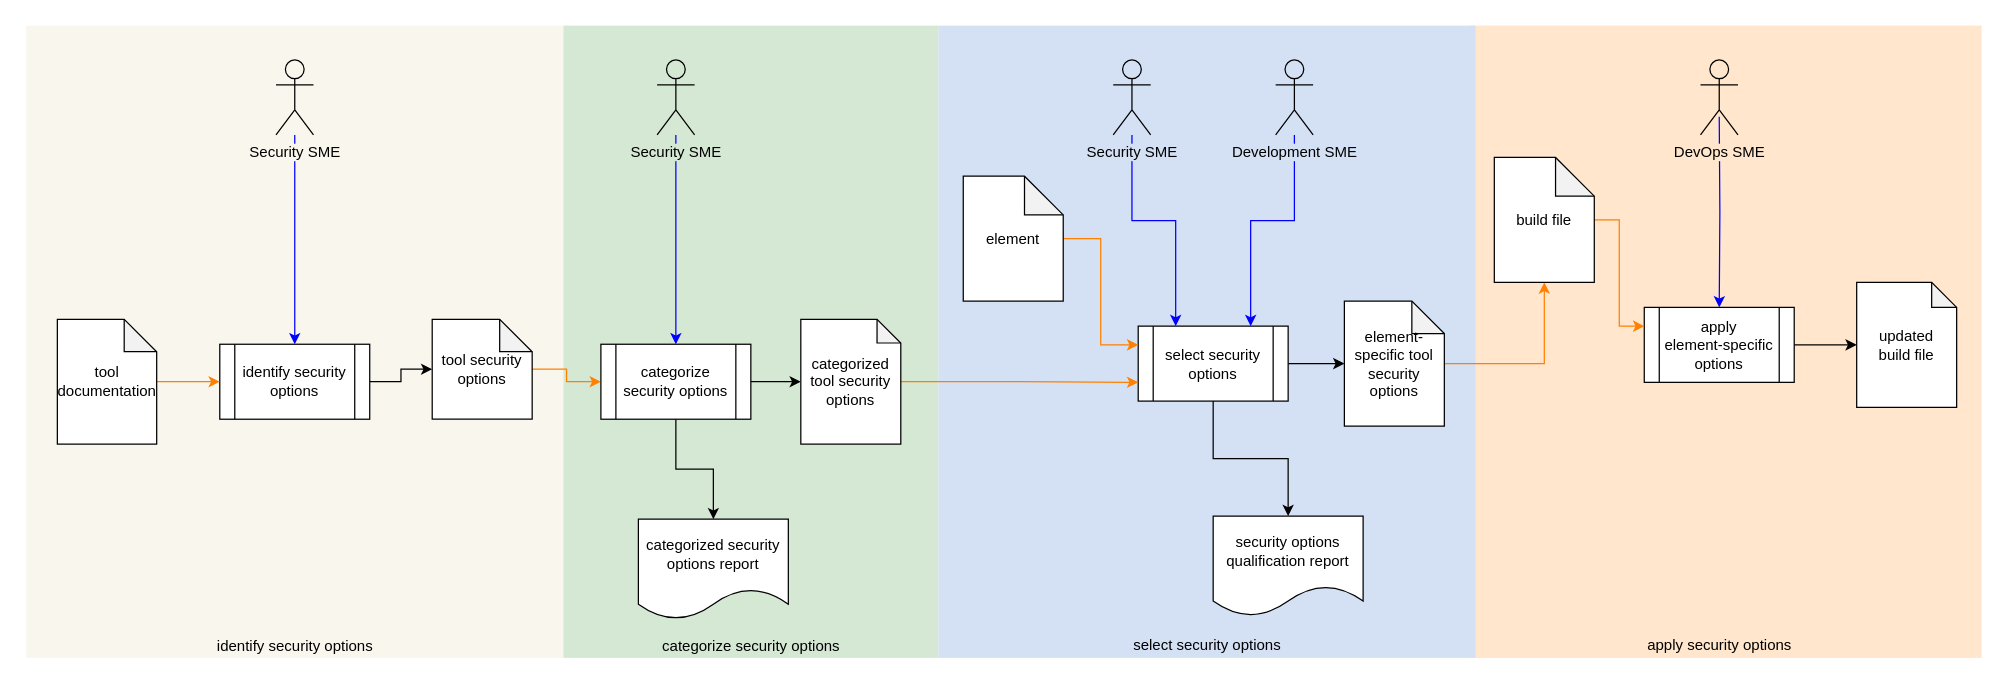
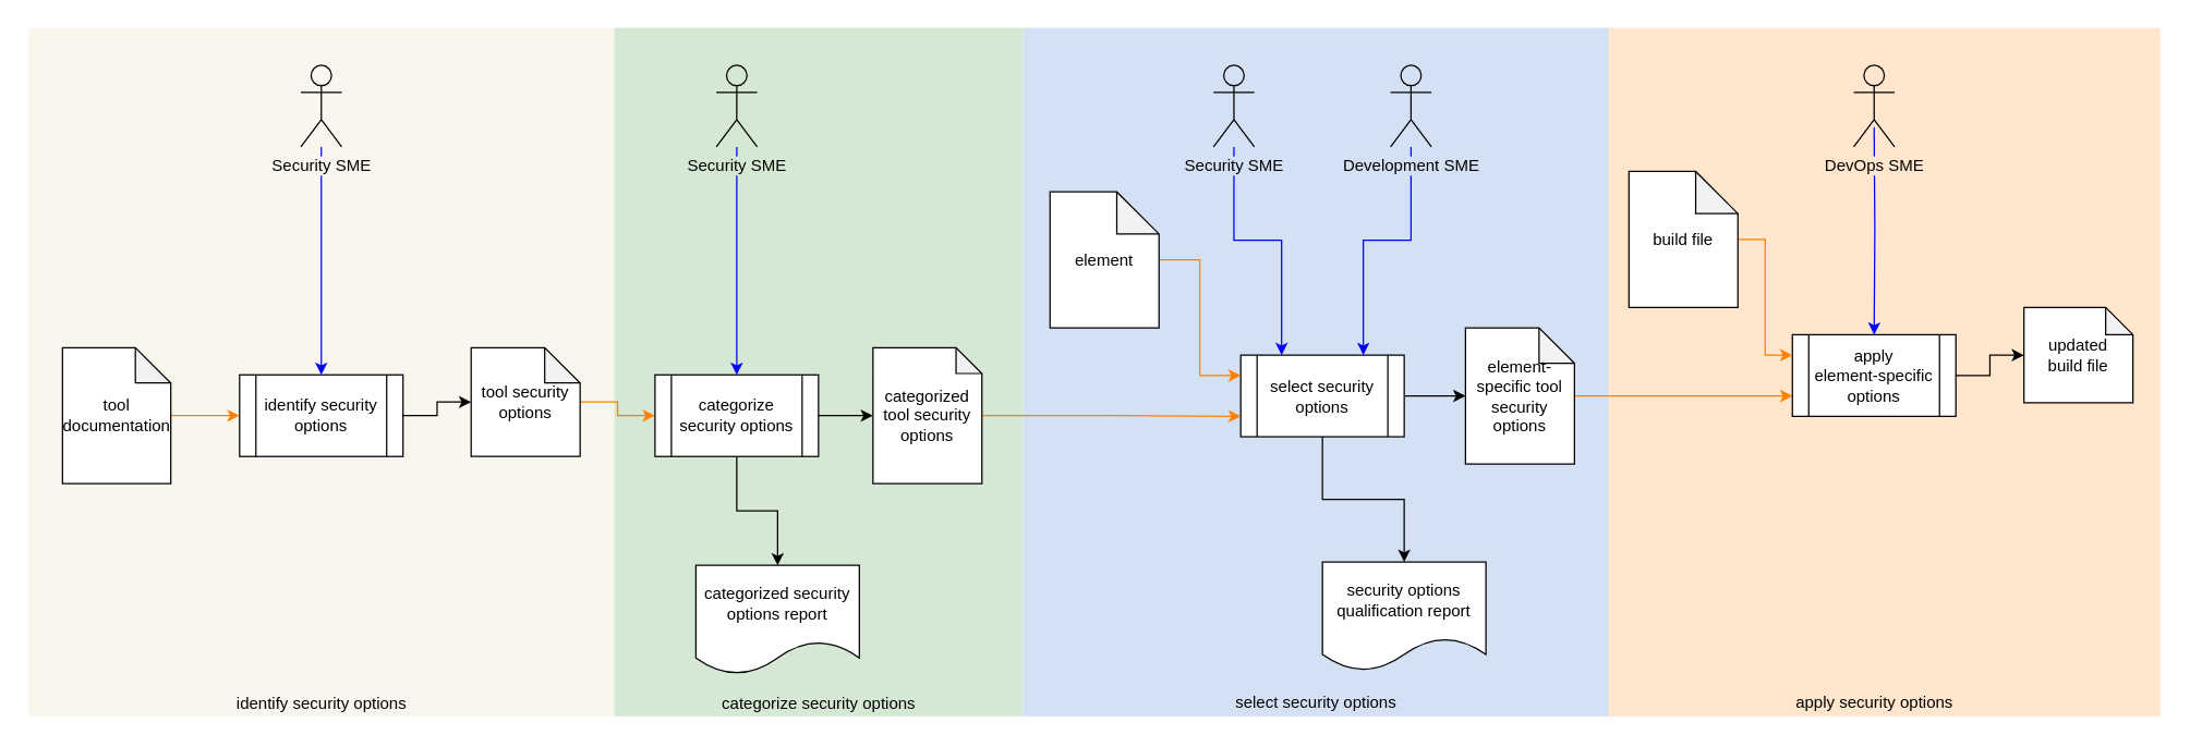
  <mxCell id="0" />
  <mxCell id="1" parent="0" />
  <mxCell id="2" value="" style="rounded=0;whiteSpace=wrap;html=1;strokeColor=none;fillColor=#FFE6CC;" parent="1" vertex="1"><mxGeometry x="1175" y="20" width="410" height="506" as="geometry" /></mxCell>
  <mxCell id="3" value="" style="rounded=0;whiteSpace=wrap;html=1;strokeColor=none;fillColor=#F9F7ED;" parent="1" vertex="1"><mxGeometry x="20" y="20" width="430" height="506" as="geometry" /></mxCell>
  <mxCell id="4" value="" style="rounded=0;whiteSpace=wrap;html=1;strokeColor=none;fillColor=#D4E1F5;" parent="1" vertex="1"><mxGeometry x="750" y="20" width="430" height="506" as="geometry" /></mxCell>
  <mxCell id="5" value="" style="rounded=0;whiteSpace=wrap;html=1;fillColor=#D5E8D4;strokeColor=none;" parent="1" vertex="1"><mxGeometry x="450" y="20" width="300" height="506" as="geometry" /></mxCell>
  <mxCell id="6" style="edgeStyle=orthogonalEdgeStyle;rounded=0;orthogonalLoop=1;jettySize=auto;html=1;entryX=0;entryY=0.5;entryDx=0;entryDy=0;strokeColor=#FF8000;" parent="1" source="32" target="9" edge="1"><mxGeometry relative="1" as="geometry" /></mxCell>
  <mxCell id="7" style="edgeStyle=orthogonalEdgeStyle;rounded=0;orthogonalLoop=1;jettySize=auto;html=1;exitX=1;exitY=0.5;exitDx=0;exitDy=0;entryX=0;entryY=0.5;entryDx=0;entryDy=0;entryPerimeter=0;" parent="1" source="9" target="19" edge="1"><mxGeometry relative="1" as="geometry" /></mxCell>
  <mxCell id="8" style="edgeStyle=orthogonalEdgeStyle;rounded=0;orthogonalLoop=1;jettySize=auto;html=1;exitX=0.5;exitY=1;exitDx=0;exitDy=0;" parent="1" source="9" target="20" edge="1"><mxGeometry relative="1" as="geometry" /></mxCell>
  <mxCell id="9" value="categorize security options" style="shape=process;whiteSpace=wrap;html=1;backgroundOutline=1;" parent="1" vertex="1"><mxGeometry x="480" y="275" width="120" height="60" as="geometry" /></mxCell>
  <mxCell id="10" style="edgeStyle=orthogonalEdgeStyle;rounded=0;orthogonalLoop=1;jettySize=auto;html=1;exitX=1;exitY=0.5;exitDx=0;exitDy=0;entryX=0;entryY=0.5;entryDx=0;entryDy=0;entryPerimeter=0;" parent="1" source="12" target="16" edge="1"><mxGeometry relative="1" as="geometry" /></mxCell>
  <mxCell id="11" style="edgeStyle=orthogonalEdgeStyle;rounded=0;orthogonalLoop=1;jettySize=auto;html=1;exitX=0.5;exitY=1;exitDx=0;exitDy=0;entryX=0.5;entryY=0;entryDx=0;entryDy=0;" parent="1" source="12" target="26" edge="1"><mxGeometry relative="1" as="geometry" /></mxCell>
  <mxCell id="12" value="select security options" style="shape=process;whiteSpace=wrap;html=1;backgroundOutline=1;" parent="1" vertex="1"><mxGeometry x="910" y="260.5" width="120" height="60" as="geometry" /></mxCell>
  <mxCell id="13" value="categorize security options" style="text;html=1;align=center;verticalAlign=middle;resizable=0;points=[];autosize=1;" parent="1" vertex="1"><mxGeometry x="520" y="507" width="160" height="20" as="geometry" /></mxCell>
  <mxCell id="14" value="select security options" style="text;html=1;align=center;verticalAlign=middle;resizable=0;points=[];autosize=1;" parent="1" vertex="1"><mxGeometry x="900" y="506" width="130" height="20" as="geometry" /></mxCell>
- <mxCell id="15" style="edgeStyle=orthogonalEdgeStyle;rounded=0;orthogonalLoop=1;jettySize=auto;html=1;strokeColor=#FF8000;" edge="1" parent="1" source="16" target="34"><mxGeometry relative="1" as="geometry" /></mxCell>
+ <mxCell id="15" style="edgeStyle=orthogonalEdgeStyle;rounded=0;orthogonalLoop=1;jettySize=auto;html=1;entryX=0;entryY=0.75;entryDx=0;entryDy=0;strokeColor=#FF8000;" edge="1" parent="1" source="16" target="21"><mxGeometry relative="1" as="geometry" /></mxCell>
  <mxCell id="16" value="element-specific tool security options" style="shape=note;whiteSpace=wrap;html=1;backgroundOutline=1;darkOpacity=0.05;size=26;" parent="1" vertex="1"><mxGeometry x="1075" y="240.5" width="80" height="100" as="geometry" /></mxCell>
  <mxCell id="17" style="edgeStyle=orthogonalEdgeStyle;rounded=0;orthogonalLoop=1;jettySize=auto;html=1;entryX=0.25;entryY=0;entryDx=0;entryDy=0;strokeColor=#0000FF;" parent="1" source="41" target="12" edge="1"><mxGeometry relative="1" as="geometry"><mxPoint x="905" y="135.5" as="sourcePoint" /><Array as="points"><mxPoint x="905" y="176" /><mxPoint x="940" y="176" /></Array></mxGeometry></mxCell>
  <mxCell id="18" style="edgeStyle=orthogonalEdgeStyle;rounded=0;orthogonalLoop=1;jettySize=auto;html=1;strokeColor=#FF8000;entryX=0;entryY=0.75;entryDx=0;entryDy=0;" parent="1" source="19" target="12" edge="1"><mxGeometry relative="1" as="geometry"><mxPoint x="925" y="316" as="targetPoint" /></mxGeometry></mxCell>
  <mxCell id="19" value="categorized tool security options" style="shape=note;whiteSpace=wrap;html=1;backgroundOutline=1;darkOpacity=0.05;size=19;" parent="1" vertex="1"><mxGeometry x="640" y="255" width="80" height="100" as="geometry" /></mxCell>
  <mxCell id="20" value="categorized security options report" style="shape=document;whiteSpace=wrap;html=1;boundedLbl=1;" parent="1" vertex="1"><mxGeometry x="510" y="415" width="120" height="80" as="geometry" /></mxCell>
  <mxCell id="21" value="apply&lt;br&gt;element-specific options" style="shape=process;whiteSpace=wrap;html=1;backgroundOutline=1;" parent="1" vertex="1"><mxGeometry x="1315" y="245.5" width="120" height="60" as="geometry" /></mxCell>
  <mxCell id="22" value="apply security options" style="text;html=1;align=center;verticalAlign=middle;resizable=0;points=[];autosize=1;" parent="1" vertex="1"><mxGeometry x="1310" y="506" width="130" height="20" as="geometry" /></mxCell>
  <mxCell id="23" style="edgeStyle=orthogonalEdgeStyle;rounded=0;orthogonalLoop=1;jettySize=auto;html=1;entryX=0.5;entryY=0;entryDx=0;entryDy=0;strokeColor=#0000FF;" parent="1" target="21" edge="1"><mxGeometry relative="1" as="geometry"><mxPoint x="1375" y="93" as="sourcePoint" /></mxGeometry></mxCell>
- <mxCell id="24" value="updated&lt;br&gt;build file" style="shape=note;whiteSpace=wrap;html=1;backgroundOutline=1;darkOpacity=0.05;size=20;" parent="1" vertex="1"><mxGeometry x="1485" y="225.5" width="80" height="100" as="geometry" /></mxCell>
+ <mxCell id="24" value="updated&lt;br&gt;build file" style="shape=note;whiteSpace=wrap;html=1;backgroundOutline=1;darkOpacity=0.05;size=20;" parent="1" vertex="1"><mxGeometry x="1485" y="225.5" width="80" height="70" as="geometry" /></mxCell>
  <mxCell id="25" style="edgeStyle=orthogonalEdgeStyle;rounded=0;orthogonalLoop=1;jettySize=auto;html=1;" parent="1" source="21" target="24" edge="1"><mxGeometry relative="1" as="geometry"><mxPoint x="1415" y="284" as="sourcePoint" /><mxPoint x="2035" y="284" as="targetPoint" /></mxGeometry></mxCell>
  <mxCell id="26" value="security options qualification report" style="shape=document;whiteSpace=wrap;html=1;boundedLbl=1;" parent="1" vertex="1"><mxGeometry x="970" y="412.5" width="120" height="80" as="geometry" /></mxCell>
  <mxCell id="27" style="edgeStyle=orthogonalEdgeStyle;rounded=0;orthogonalLoop=1;jettySize=auto;html=1;exitX=1;exitY=0.5;exitDx=0;exitDy=0;entryX=0;entryY=0.5;entryDx=0;entryDy=0;entryPerimeter=0;" parent="1" source="28" target="32" edge="1"><mxGeometry relative="1" as="geometry" /></mxCell>
  <mxCell id="28" value="identify security options" style="shape=process;whiteSpace=wrap;html=1;backgroundOutline=1;" parent="1" vertex="1"><mxGeometry x="175" y="275" width="120" height="60" as="geometry" /></mxCell>
  <mxCell id="29" value="identify security options" style="text;html=1;align=center;verticalAlign=middle;resizable=0;points=[];autosize=1;" parent="1" vertex="1"><mxGeometry x="165" y="507" width="140" height="20" as="geometry" /></mxCell>
  <mxCell id="30" style="edgeStyle=orthogonalEdgeStyle;rounded=0;orthogonalLoop=1;jettySize=auto;html=1;entryX=0;entryY=0.5;entryDx=0;entryDy=0;strokeColor=#FF8000;" parent="1" source="31" target="28" edge="1"><mxGeometry relative="1" as="geometry" /></mxCell>
  <mxCell id="31" value="tool documentation" style="shape=note;whiteSpace=wrap;html=1;backgroundOutline=1;darkOpacity=0.05;size=26;" parent="1" vertex="1"><mxGeometry x="45" y="255" width="79.5" height="100" as="geometry" /></mxCell>
  <mxCell id="32" value="tool security options" style="shape=note;whiteSpace=wrap;html=1;backgroundOutline=1;darkOpacity=0.05;size=26;" parent="1" vertex="1"><mxGeometry x="345" y="255" width="80" height="80" as="geometry" /></mxCell>
  <mxCell id="33" style="edgeStyle=orthogonalEdgeStyle;rounded=0;orthogonalLoop=1;jettySize=auto;html=1;entryX=0;entryY=0.25;entryDx=0;entryDy=0;strokeColor=#FF8000;" parent="1" source="34" target="21" edge="1"><mxGeometry relative="1" as="geometry" /></mxCell>
  <mxCell id="34" value="build file" style="shape=note;whiteSpace=wrap;html=1;backgroundOutline=1;darkOpacity=0.05;size=31;" parent="1" vertex="1"><mxGeometry x="1195" y="125.5" width="80" height="100" as="geometry" /></mxCell>
  <mxCell id="35" style="edgeStyle=orthogonalEdgeStyle;rounded=0;orthogonalLoop=1;jettySize=auto;html=1;entryX=0.5;entryY=0;entryDx=0;entryDy=0;strokeColor=#0000FF;" parent="1" source="36" target="28" edge="1"><mxGeometry relative="1" as="geometry"><Array as="points"><mxPoint x="235" y="176" /><mxPoint x="235" y="176" /></Array></mxGeometry></mxCell>
  <mxCell id="36" value="&lt;span style=&quot;background-color: rgb(249 , 247 , 237)&quot;&gt;Security SME&lt;/span&gt;" style="shape=umlActor;verticalLabelPosition=bottom;verticalAlign=top;html=1;outlineConnect=0;fillColor=none;" parent="1" vertex="1"><mxGeometry x="220" y="47.5" width="30" height="60" as="geometry" /></mxCell>
  <mxCell id="37" style="edgeStyle=orthogonalEdgeStyle;rounded=0;orthogonalLoop=1;jettySize=auto;html=1;strokeColor=#0000FF;" parent="1" source="38" target="9" edge="1"><mxGeometry relative="1" as="geometry" /></mxCell>
  <mxCell id="38" value="&lt;span style=&quot;background-color: rgb(213 , 232 , 212)&quot;&gt;Security SME&lt;/span&gt;" style="shape=umlActor;verticalLabelPosition=bottom;verticalAlign=top;html=1;outlineConnect=0;fillColor=none;" parent="1" vertex="1"><mxGeometry x="525" y="47.5" width="30" height="60" as="geometry" /></mxCell>
  <mxCell id="39" style="edgeStyle=orthogonalEdgeStyle;rounded=0;orthogonalLoop=1;jettySize=auto;html=1;strokeColor=#0000FF;entryX=0.75;entryY=0;entryDx=0;entryDy=0;" parent="1" source="40" target="12" edge="1"><mxGeometry relative="1" as="geometry"><mxPoint x="995" y="265.5" as="targetPoint" /><Array as="points"><mxPoint x="1035" y="176" /><mxPoint x="1000" y="176" /></Array></mxGeometry></mxCell>
  <mxCell id="40" value="&lt;span style=&quot;background-color: rgb(212 , 225 , 245)&quot;&gt;Development SME&lt;/span&gt;" style="shape=umlActor;verticalLabelPosition=bottom;verticalAlign=top;html=1;outlineConnect=0;fillColor=none;" parent="1" vertex="1"><mxGeometry x="1020" y="47.5" width="30" height="60" as="geometry" /></mxCell>
  <mxCell id="41" value="&lt;span style=&quot;background-color: rgb(212 , 225 , 245)&quot;&gt;Security SME&lt;/span&gt;" style="shape=umlActor;verticalLabelPosition=bottom;verticalAlign=top;html=1;outlineConnect=0;fillColor=none;" parent="1" vertex="1"><mxGeometry x="890" y="47.5" width="30" height="60" as="geometry" /></mxCell>
  <mxCell id="42" value="&lt;span style=&quot;background-color: rgb(255 , 230 , 204)&quot;&gt;DevOps SME&lt;/span&gt;" style="shape=umlActor;verticalLabelPosition=bottom;verticalAlign=top;html=1;outlineConnect=0;fillColor=none;" parent="1" vertex="1"><mxGeometry x="1360" y="47.5" width="30" height="60" as="geometry" /></mxCell>
  <mxCell id="43" style="edgeStyle=orthogonalEdgeStyle;rounded=0;orthogonalLoop=1;jettySize=auto;html=1;entryX=0;entryY=0.25;entryDx=0;entryDy=0;strokeColor=#FF8000;" edge="1" parent="1" source="44" target="12"><mxGeometry relative="1" as="geometry"><mxPoint x="890" y="261.5" as="targetPoint" /></mxGeometry></mxCell>
  <mxCell id="44" value="element" style="shape=note;whiteSpace=wrap;html=1;backgroundOutline=1;darkOpacity=0.05;size=31;" vertex="1" parent="1"><mxGeometry x="770" y="140.5" width="80" height="100" as="geometry" /></mxCell>
